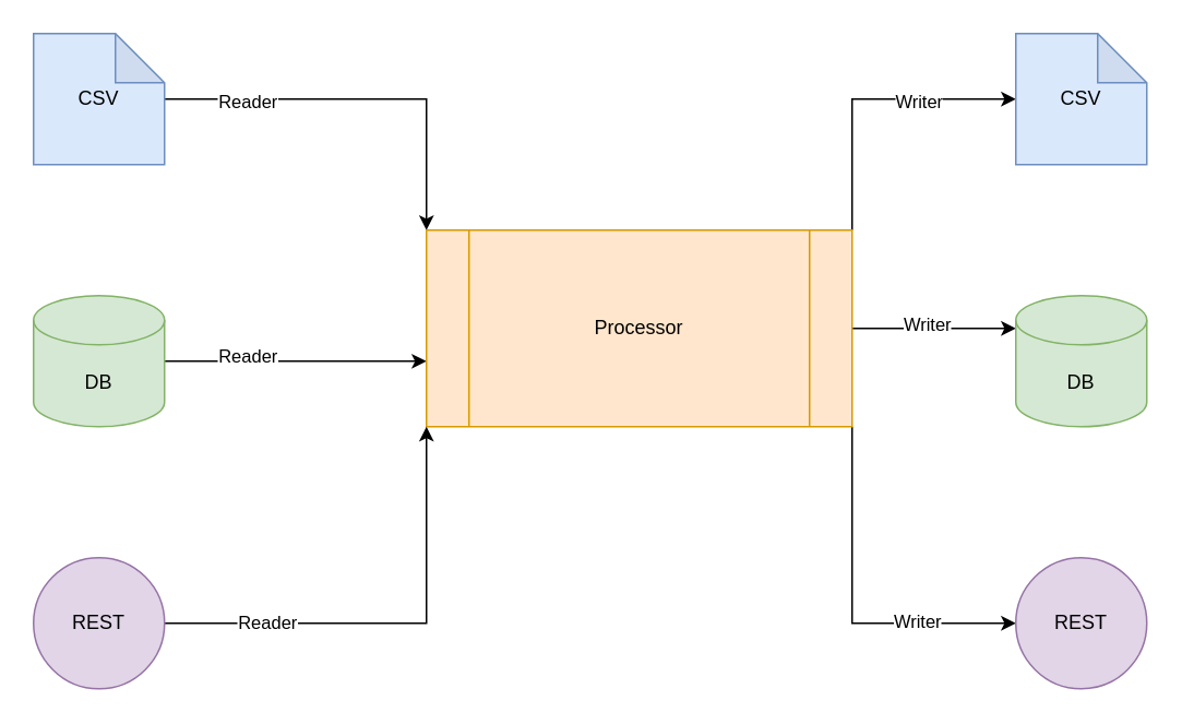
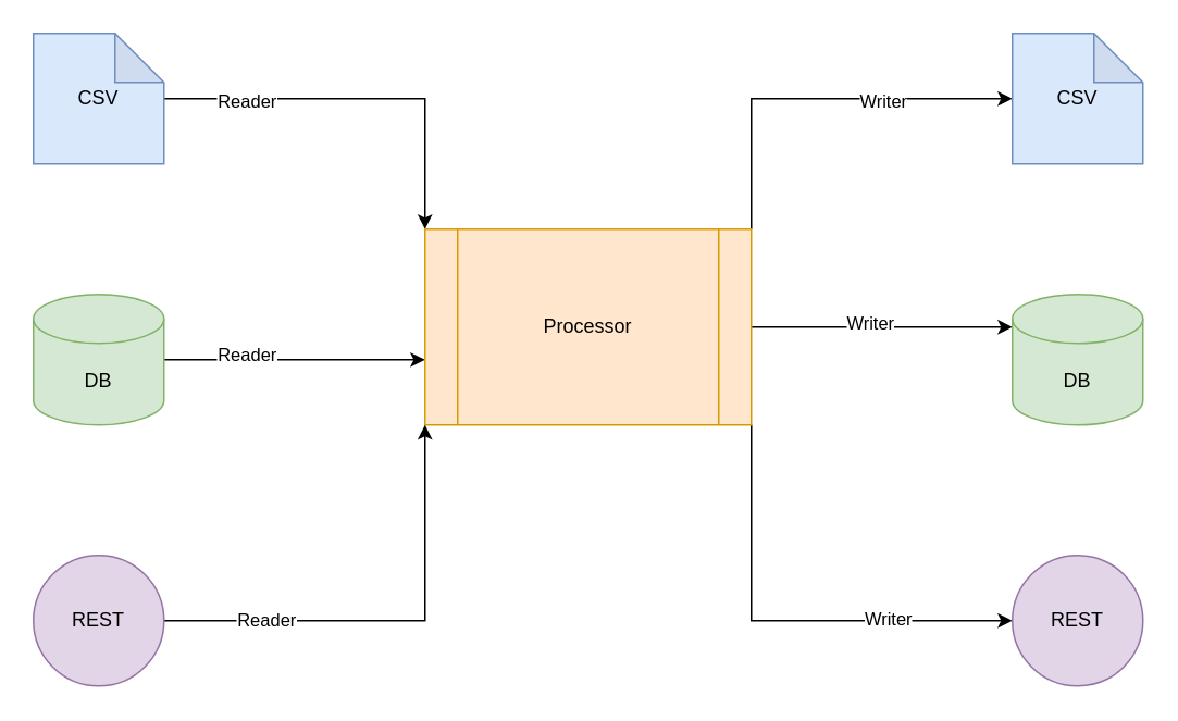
  <mxCell id="0" />
  <mxCell id="1" parent="0" />
  <mxCell id="2" style="edgeStyle=orthogonalEdgeStyle;rounded=0;orthogonalLoop=1;jettySize=auto;html=1;entryX=0;entryY=0.667;entryDx=0;entryDy=0;entryPerimeter=0;" parent="1" source="4" target="14" edge="1"><mxGeometry relative="1" as="geometry" /></mxCell>
  <mxCell id="3" value="Reader" style="edgeLabel;html=1;align=center;verticalAlign=middle;resizable=0;points=[];" parent="2" vertex="1" connectable="0"><mxGeometry x="-0.379" y="4" relative="1" as="geometry"><mxPoint as="offset" /></mxGeometry></mxCell>
  <mxCell id="4" value="DB" style="shape=cylinder3;whiteSpace=wrap;html=1;boundedLbl=1;backgroundOutline=1;size=15;fillColor=#d5e8d4;strokeColor=#82b366;" parent="1" vertex="1"><mxGeometry x="20" y="180" width="80" height="80" as="geometry" /></mxCell>
  <mxCell id="5" style="edgeStyle=orthogonalEdgeStyle;rounded=0;orthogonalLoop=1;jettySize=auto;html=1;entryX=0;entryY=0;entryDx=0;entryDy=0;" parent="1" source="7" target="14" edge="1"><mxGeometry relative="1" as="geometry" /></mxCell>
  <mxCell id="6" value="Reader" style="edgeLabel;html=1;align=center;verticalAlign=middle;resizable=0;points=[];" parent="5" vertex="1" connectable="0"><mxGeometry x="-0.586" y="-1" relative="1" as="geometry"><mxPoint as="offset" /></mxGeometry></mxCell>
  <mxCell id="7" value="CSV" style="shape=note;whiteSpace=wrap;html=1;backgroundOutline=1;darkOpacity=0.05;fillColor=#dae8fc;strokeColor=#6c8ebf;" parent="1" vertex="1"><mxGeometry x="20" y="20" width="80" height="80" as="geometry" /></mxCell>
  <mxCell id="8" style="edgeStyle=orthogonalEdgeStyle;rounded=0;orthogonalLoop=1;jettySize=auto;html=1;" parent="1" source="14" edge="1"><mxGeometry relative="1" as="geometry"><mxPoint x="620" y="200" as="targetPoint" /></mxGeometry></mxCell>
  <mxCell id="9" value="Writer" style="edgeLabel;html=1;align=center;verticalAlign=middle;resizable=0;points=[];" parent="8" vertex="1" connectable="0"><mxGeometry x="-0.104" y="3" relative="1" as="geometry"><mxPoint as="offset" /></mxGeometry></mxCell>
  <mxCell id="10" style="edgeStyle=orthogonalEdgeStyle;rounded=0;orthogonalLoop=1;jettySize=auto;html=1;exitX=1;exitY=0;exitDx=0;exitDy=0;entryX=0;entryY=0.5;entryDx=0;entryDy=0;entryPerimeter=0;" parent="1" source="14" target="19" edge="1"><mxGeometry relative="1" as="geometry" /></mxCell>
  <mxCell id="11" value="Writer" style="edgeLabel;html=1;align=center;verticalAlign=middle;resizable=0;points=[];" parent="10" vertex="1" connectable="0"><mxGeometry x="0.331" y="-1" relative="1" as="geometry"><mxPoint as="offset" /></mxGeometry></mxCell>
  <mxCell id="12" style="edgeStyle=orthogonalEdgeStyle;rounded=0;orthogonalLoop=1;jettySize=auto;html=1;exitX=1;exitY=1;exitDx=0;exitDy=0;entryX=0;entryY=0.5;entryDx=0;entryDy=0;" parent="1" source="14" target="20" edge="1"><mxGeometry relative="1" as="geometry" /></mxCell>
  <mxCell id="13" value="Writer" style="edgeLabel;html=1;align=center;verticalAlign=middle;resizable=0;points=[];" parent="12" vertex="1" connectable="0"><mxGeometry x="0.448" y="2" relative="1" as="geometry"><mxPoint as="offset" /></mxGeometry></mxCell>
- <mxCell id="14" value="Processor" style="shape=process;whiteSpace=wrap;html=1;backgroundOutline=1;fillColor=#ffe6cc;strokeColor=#d79b00;" parent="1" vertex="1"><mxGeometry x="260" y="140" width="260" height="120" as="geometry" /></mxCell>
+ <mxCell id="14" value="Processor" style="shape=process;whiteSpace=wrap;html=1;backgroundOutline=1;fillColor=#ffe6cc;strokeColor=#d79b00;" parent="1" vertex="1"><mxGeometry x="260" y="140" width="200" height="120" as="geometry" /></mxCell>
  <mxCell id="15" style="edgeStyle=orthogonalEdgeStyle;rounded=0;orthogonalLoop=1;jettySize=auto;html=1;entryX=0;entryY=1;entryDx=0;entryDy=0;" parent="1" source="17" target="14" edge="1"><mxGeometry relative="1" as="geometry" /></mxCell>
  <mxCell id="16" value="Reader" style="edgeLabel;html=1;align=center;verticalAlign=middle;resizable=0;points=[];" parent="15" vertex="1" connectable="0"><mxGeometry x="-0.559" y="1" relative="1" as="geometry"><mxPoint as="offset" /></mxGeometry></mxCell>
  <mxCell id="17" value="REST" style="ellipse;whiteSpace=wrap;html=1;aspect=fixed;fillColor=#e1d5e7;strokeColor=#9673a6;" parent="1" vertex="1"><mxGeometry x="20" y="340" width="80" height="80" as="geometry" /></mxCell>
  <mxCell id="18" value="DB" style="shape=cylinder3;whiteSpace=wrap;html=1;boundedLbl=1;backgroundOutline=1;size=15;fillColor=#d5e8d4;strokeColor=#82b366;" parent="1" vertex="1"><mxGeometry x="620" y="180" width="80" height="80" as="geometry" /></mxCell>
  <mxCell id="19" value="CSV" style="shape=note;whiteSpace=wrap;html=1;backgroundOutline=1;darkOpacity=0.05;fillColor=#dae8fc;strokeColor=#6c8ebf;" parent="1" vertex="1"><mxGeometry x="620" y="20" width="80" height="80" as="geometry" /></mxCell>
  <mxCell id="20" value="REST" style="ellipse;whiteSpace=wrap;html=1;aspect=fixed;fillColor=#e1d5e7;strokeColor=#9673a6;" parent="1" vertex="1"><mxGeometry x="620" y="340" width="80" height="80" as="geometry" /></mxCell>
